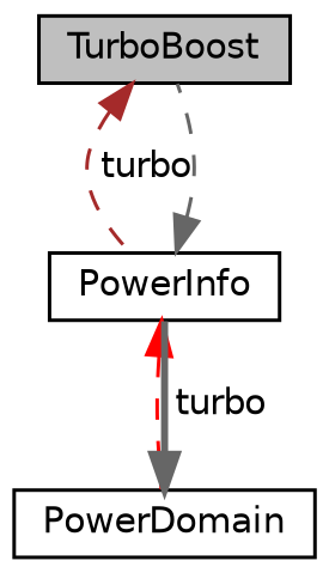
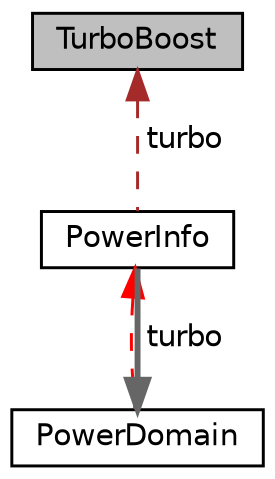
  digraph {
    node [color=black fillcolor=white fontname=Helvetica fontsize=10 shape=record style=filled]
    edge [color=gray40 dir=back fontname=Helvetica fontsize=10 labelfontname=Helvetica labelfontsize=10 style=dashed]
    n1 [fillcolor=grey75 fontcolor=black height=0.2 label=TurboBoost width=0.4]
    n2 [height=0.2 label=PowerInfo width=0.4]
    n3 [height=0.2 label=PowerDomain width=0.4]
    n1 -> n2 [color=brown label=" turbo"]
-   n2 -> n1
    n2 -> n3 [color=red]
    n3 -> n2 [label=" turbo" style=bold]
  }
